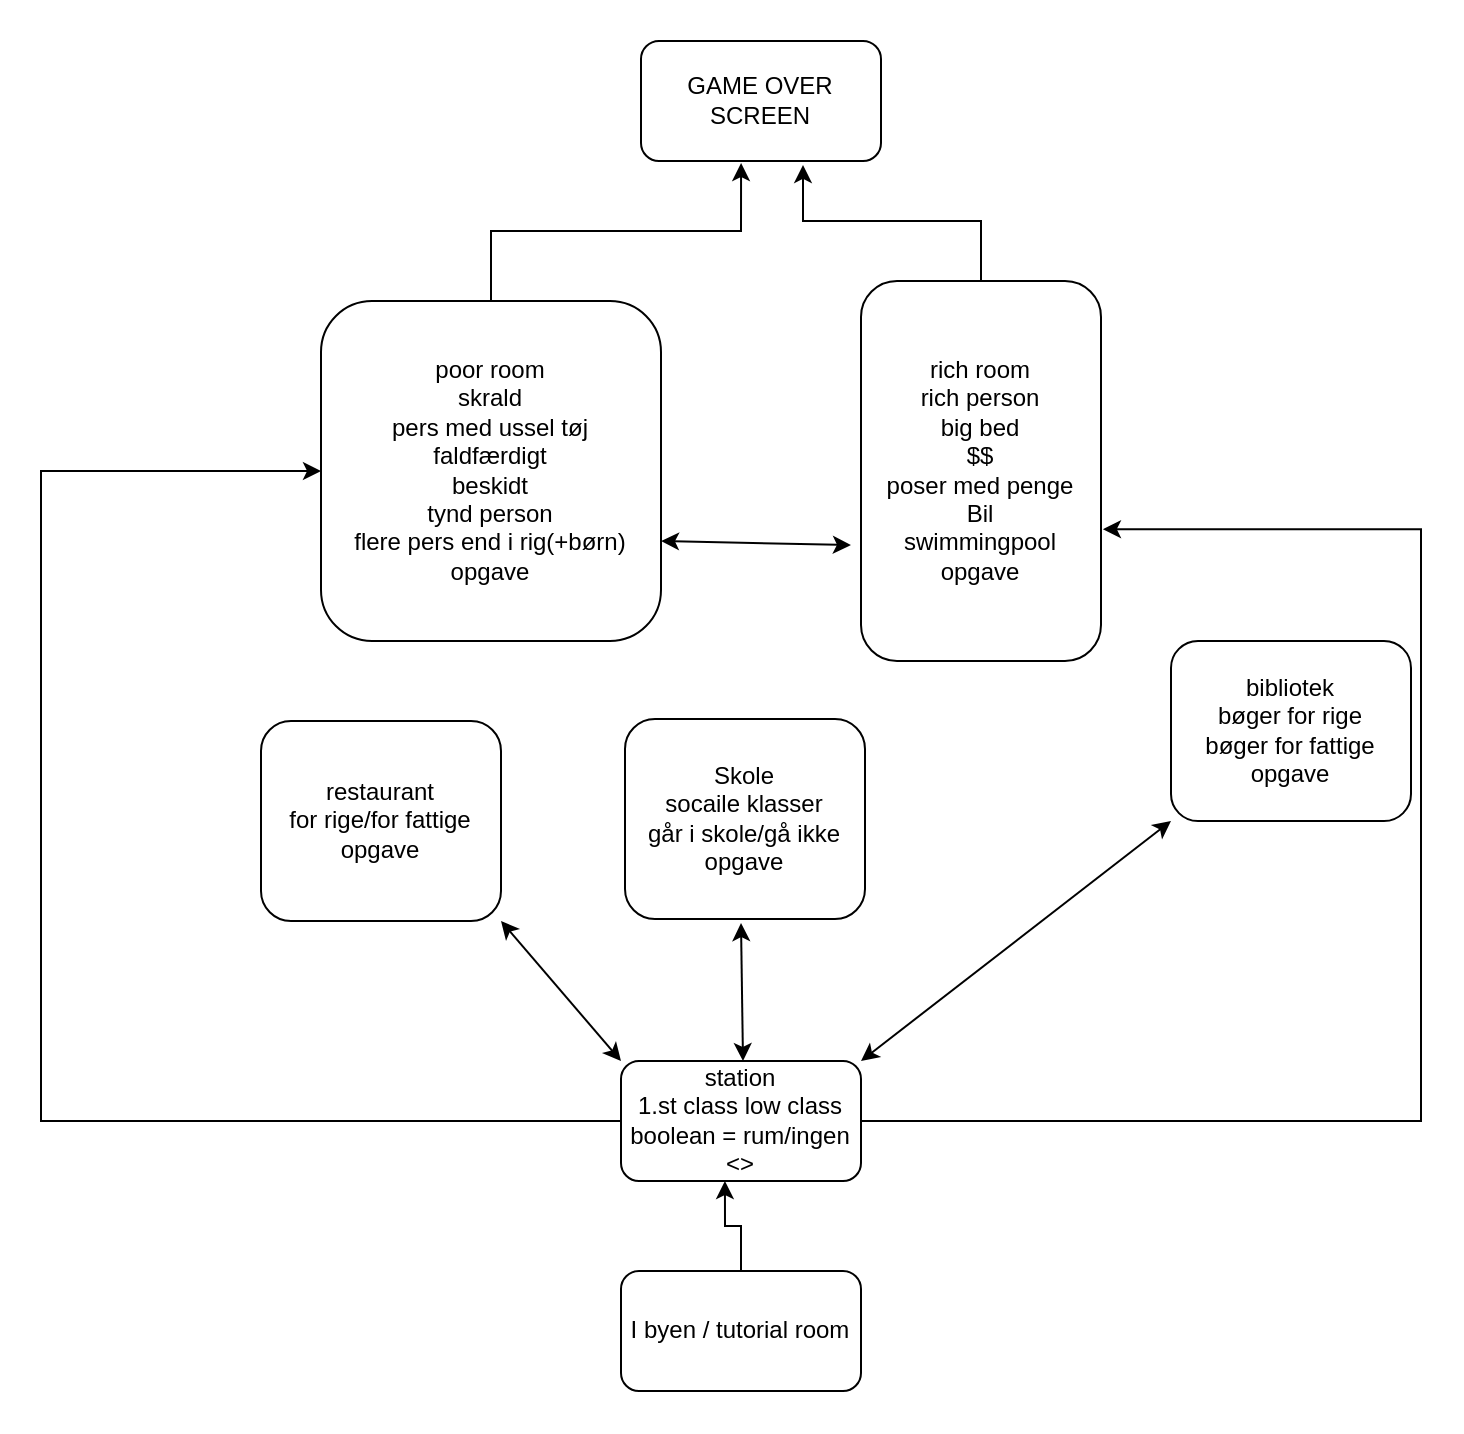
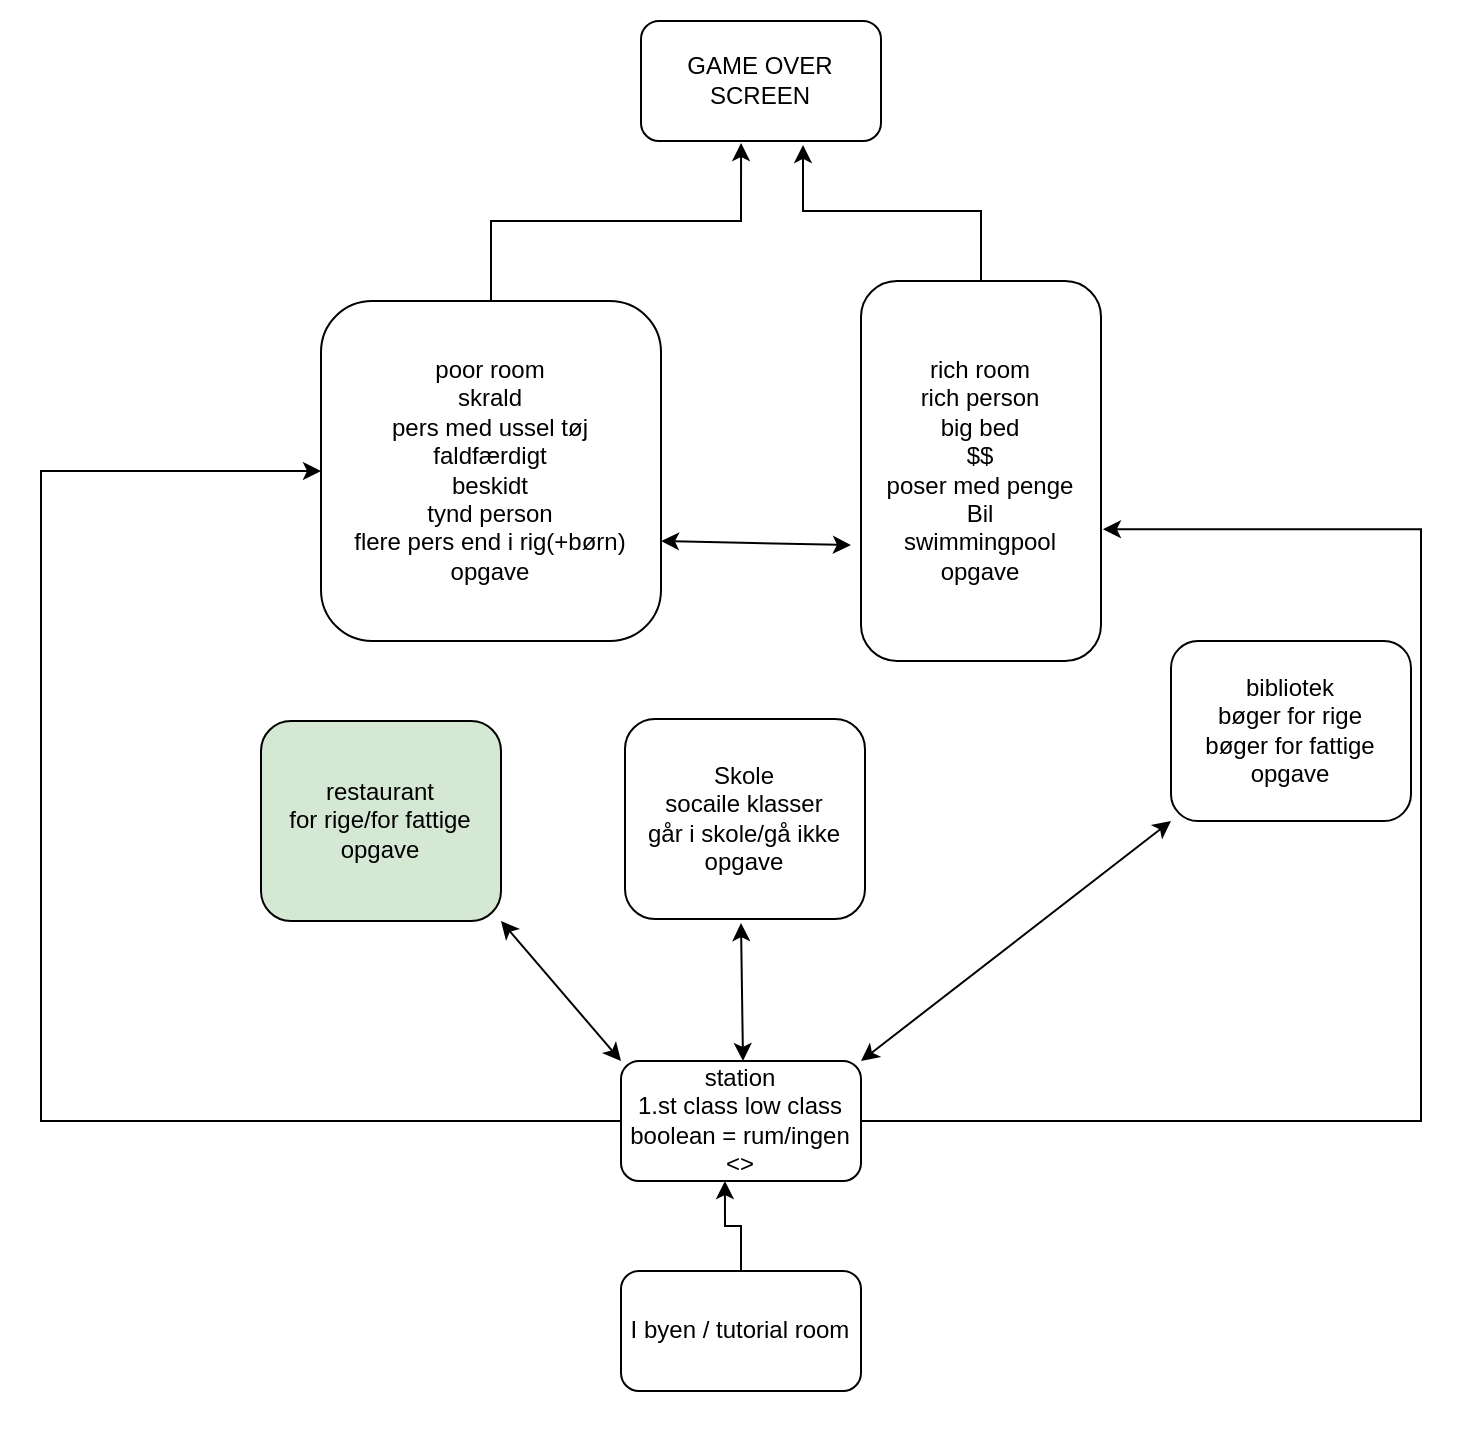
  <mxCell id="0" />
  <mxCell id="1" parent="0" />
  <mxCell id="2" style="edgeStyle=orthogonalEdgeStyle;rounded=0;orthogonalLoop=1;jettySize=auto;html=1;entryX=0.433;entryY=1;entryDx=0;entryDy=0;entryPerimeter=0;" edge="1" parent="1" source="3" target="12"><mxGeometry relative="1" as="geometry" /></mxCell>
  <mxCell id="3" value="I byen / tutorial room" style="rounded=1;whiteSpace=wrap;html=1;" vertex="1" parent="1"><mxGeometry x="310" y="635" width="120" height="60" as="geometry" /></mxCell>
  <mxCell id="4" style="edgeStyle=orthogonalEdgeStyle;rounded=0;orthogonalLoop=1;jettySize=auto;html=1;entryX=0.417;entryY=1.017;entryDx=0;entryDy=0;entryPerimeter=0;" edge="1" parent="1" source="5" target="14"><mxGeometry relative="1" as="geometry" /></mxCell>
  <mxCell id="5" value="poor room&lt;br&gt;skrald&lt;br&gt;pers med ussel tøj&lt;br&gt;faldfærdigt&lt;br&gt;beskidt&lt;br&gt;tynd person&lt;br&gt;flere pers end i rig(+børn)&lt;br&gt;opgave" style="rounded=1;whiteSpace=wrap;html=1;" vertex="1" parent="1"><mxGeometry x="160" y="150" width="170" height="170" as="geometry" /></mxCell>
  <mxCell id="6" style="edgeStyle=orthogonalEdgeStyle;rounded=0;orthogonalLoop=1;jettySize=auto;html=1;entryX=0.675;entryY=1.033;entryDx=0;entryDy=0;entryPerimeter=0;" edge="1" parent="1" source="7" target="14"><mxGeometry relative="1" as="geometry" /></mxCell>
  <mxCell id="7" value="rich room&lt;br&gt;rich person&lt;br&gt;big bed&lt;br&gt;$$&lt;br&gt;poser med penge&lt;br&gt;Bil&lt;br&gt;swimmingpool&lt;br&gt;opgave" style="rounded=1;whiteSpace=wrap;html=1;" vertex="1" parent="1"><mxGeometry x="430" y="140" width="120" height="190" as="geometry" /></mxCell>
  <mxCell id="8" value="Skole&lt;br&gt;socaile klasser&lt;br&gt;går i skole/gå ikke&lt;br&gt;opgave" style="rounded=1;whiteSpace=wrap;html=1;" vertex="1" parent="1"><mxGeometry x="312" y="359" width="120" height="100" as="geometry" /></mxCell>
  <mxCell id="9" value="bibliotek&lt;br&gt;bøger for rige&lt;br&gt;bøger for fattige&lt;br&gt;opgave" style="rounded=1;whiteSpace=wrap;html=1;" vertex="1" parent="1"><mxGeometry x="585" y="320" width="120" height="90" as="geometry" /></mxCell>
  <mxCell id="10" style="edgeStyle=orthogonalEdgeStyle;rounded=0;orthogonalLoop=1;jettySize=auto;html=1;entryX=0;entryY=0.5;entryDx=0;entryDy=0;" edge="1" parent="1" source="12" target="5"><mxGeometry relative="1" as="geometry"><mxPoint x="40" y="240" as="targetPoint" /><Array as="points"><mxPoint x="20" y="560" /><mxPoint x="20" y="235" /></Array></mxGeometry></mxCell>
  <mxCell id="11" style="edgeStyle=orthogonalEdgeStyle;rounded=0;orthogonalLoop=1;jettySize=auto;html=1;entryX=1.008;entryY=0.653;entryDx=0;entryDy=0;entryPerimeter=0;" edge="1" parent="1" source="12" target="7"><mxGeometry relative="1" as="geometry"><Array as="points"><mxPoint x="710" y="560" /><mxPoint x="710" y="264" /></Array></mxGeometry></mxCell>
  <mxCell id="12" value="station&lt;br&gt;1.st class low class&lt;br&gt;boolean = rum/ingen &amp;lt;&amp;gt;" style="rounded=1;whiteSpace=wrap;html=1;" vertex="1" parent="1"><mxGeometry x="310" y="530" width="120" height="60" as="geometry" /></mxCell>
- <mxCell id="13" value="restaurant&lt;br&gt;for rige/for fattige&lt;br&gt;opgave" style="rounded=1;whiteSpace=wrap;html=1;" vertex="1" parent="1"><mxGeometry x="130" y="360" width="120" height="100" as="geometry" /></mxCell>
- <mxCell id="14" value="GAME OVER SCREEN" style="rounded=1;whiteSpace=wrap;html=1;" vertex="1" parent="1"><mxGeometry x="320" y="20" width="120" height="60" as="geometry" /></mxCell>
+ <mxCell id="13" value="restaurant&lt;br&gt;for rige/for fattige&lt;br&gt;opgave" style="rounded=1;whiteSpace=wrap;html=1;fillColor=#d5e8d4;" vertex="1" parent="1"><mxGeometry x="130" y="360" width="120" height="100" as="geometry" /></mxCell>
+ <mxCell id="14" value="GAME OVER SCREEN" style="rounded=1;whiteSpace=wrap;html=1;" vertex="1" parent="1"><mxGeometry x="320" y="10" width="120" height="60" as="geometry" /></mxCell>
  <mxCell id="15" value="" style="endArrow=classic;startArrow=classic;html=1;entryX=-0.042;entryY=0.695;entryDx=0;entryDy=0;entryPerimeter=0;" edge="1" parent="1" target="7"><mxGeometry width="50" height="50" relative="1" as="geometry"><mxPoint x="330" y="270" as="sourcePoint" /><mxPoint x="380" y="220" as="targetPoint" /></mxGeometry></mxCell>
  <mxCell id="16" value="" style="endArrow=classic;startArrow=classic;html=1;entryX=0.2;entryY=1.017;entryDx=0;entryDy=0;entryPerimeter=0;" edge="1" parent="1"><mxGeometry width="50" height="50" relative="1" as="geometry"><mxPoint x="371" y="530" as="sourcePoint" /><mxPoint x="370" y="461.02" as="targetPoint" /></mxGeometry></mxCell>
  <mxCell id="17" value="" style="endArrow=classic;startArrow=classic;html=1;entryX=0;entryY=1;entryDx=0;entryDy=0;exitX=1;exitY=0;exitDx=0;exitDy=0;" edge="1" parent="1" source="12" target="9"><mxGeometry width="50" height="50" relative="1" as="geometry"><mxPoint x="440" y="430" as="sourcePoint" /><mxPoint x="490" y="380" as="targetPoint" /></mxGeometry></mxCell>
  <mxCell id="18" value="" style="endArrow=classic;startArrow=classic;html=1;exitX=0;exitY=0;exitDx=0;exitDy=0;" edge="1" parent="1" source="12"><mxGeometry width="50" height="50" relative="1" as="geometry"><mxPoint x="200" y="510" as="sourcePoint" /><mxPoint x="250" y="460" as="targetPoint" /></mxGeometry></mxCell>
